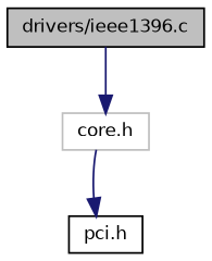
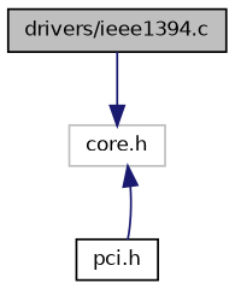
  digraph {
    node [color=black fillcolor=white fontname=Helvetica fontsize=10 shape=record style=filled]
    edge [color=midnightblue fontname=Helvetica fontsize=10 labelfontname=Helvetica labelfontsize=10 style=solid]
-   n1 [fillcolor=grey75 fontcolor=black height=0.2 label="drivers/ieee1396.c" width=0.4]
+   n1 [fillcolor=grey75 fontcolor=black height=0.2 label="drivers/ieee1394.c" width=0.4]
    n2 [color=grey75 height=0.2 label="core.h" width=0.4]
    n3 [height=0.2 label="pci.h" width=0.4]
    n1 -> n2
-   n2 -> n3
+   n3 -> n2
  }
